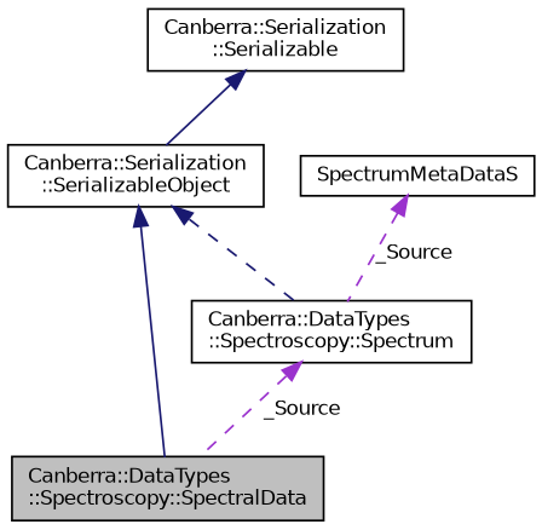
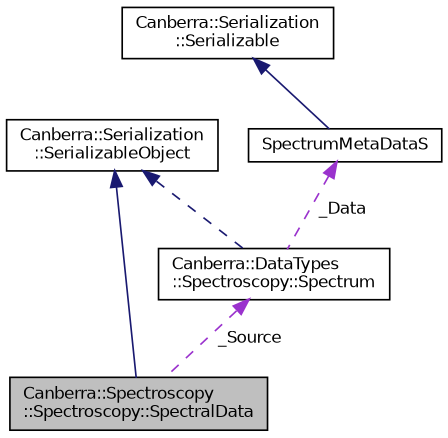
  digraph {
    rankdir=TB
    node [color=black fillcolor=white fontname=Helvetica fontsize=10 shape=record style=filled]
    edge [color=midnightblue dir=back fontname=Helvetica fontsize=10 labelfontname=Helvetica labelfontsize=10 style=dashed]
-   n1 [fillcolor=grey75 fontcolor=black height=0.2 label="Canberra::DataTypes\l::Spectroscopy::SpectralData" width=0.4]
+   n1 [fillcolor=grey75 fontcolor=black height=0.2 label="Canberra::Spectroscopy\l::Spectroscopy::SpectralData" width=0.4]
    n2 [height=0.2 label="Canberra::Serialization\l::SerializableObject" width=0.4]
    n3 [height=0.2 label="Canberra::DataTypes\l::Spectroscopy::Spectrum" width=0.4]
    n4 [height=0.2 label="Canberra::Serialization\l::Serializable" width=0.4]
    n5 [height=0.2 label=SpectrumMetaDataS width=0.4]
    n2 -> n1 [style=solid]
    n2 -> n3
    n3 -> n1 [color=darkorchid3 label=" _Source"]
-   n4 -> n2 [style=solid]
-   n5 -> n3 [color=darkorchid3 label=" _Source"]
+   n4 -> n5 [style=solid]
+   n5 -> n3 [color=darkorchid3 label=" _Data"]
  }
